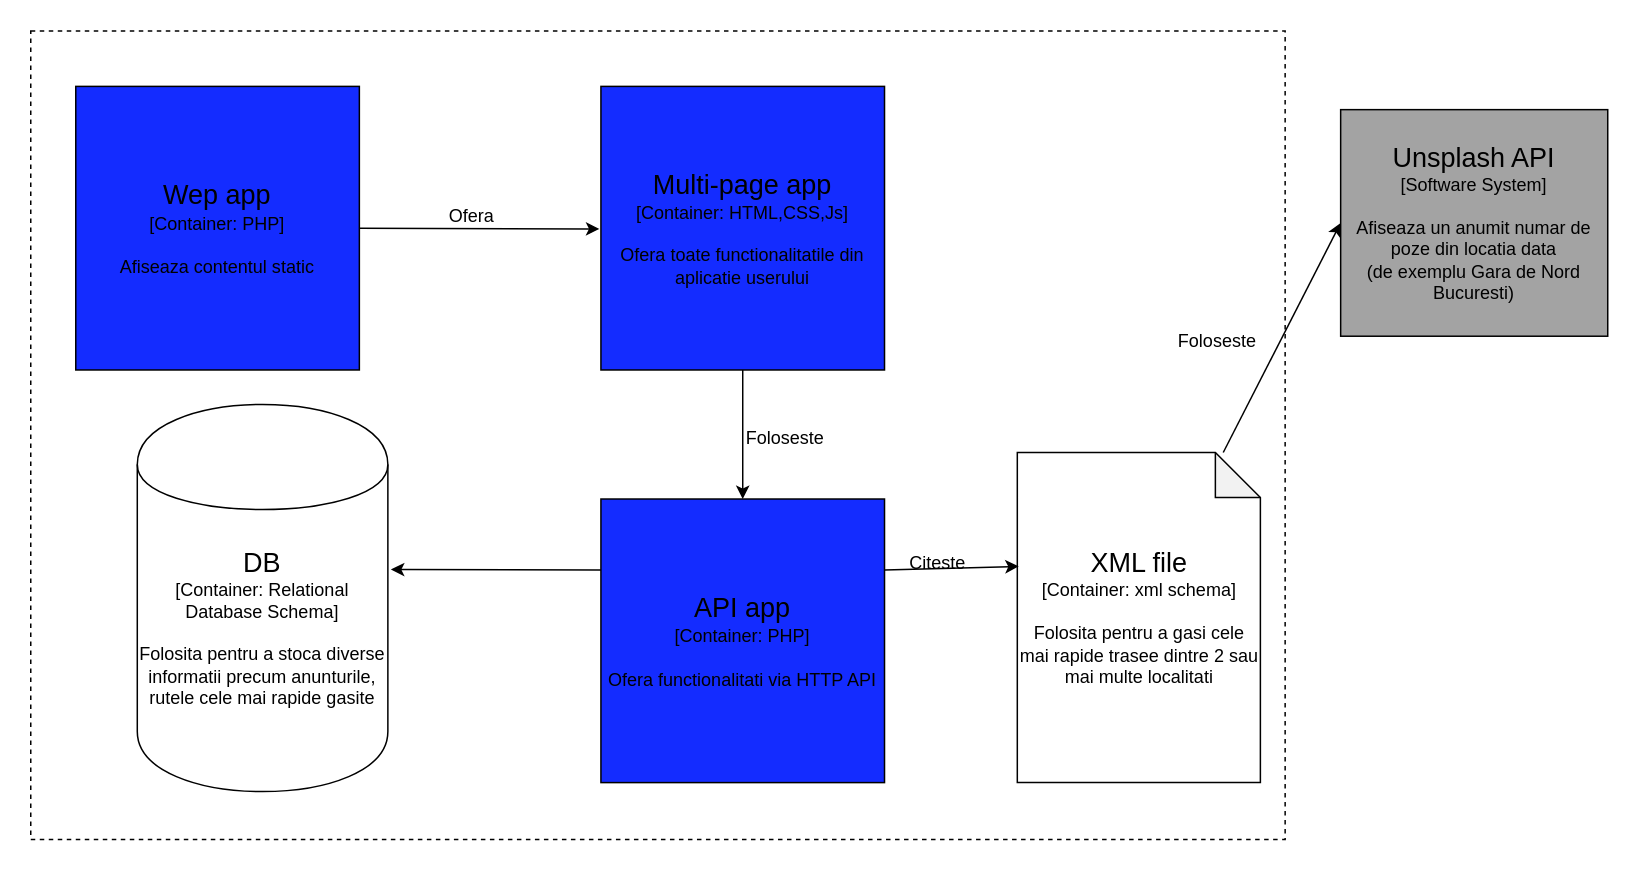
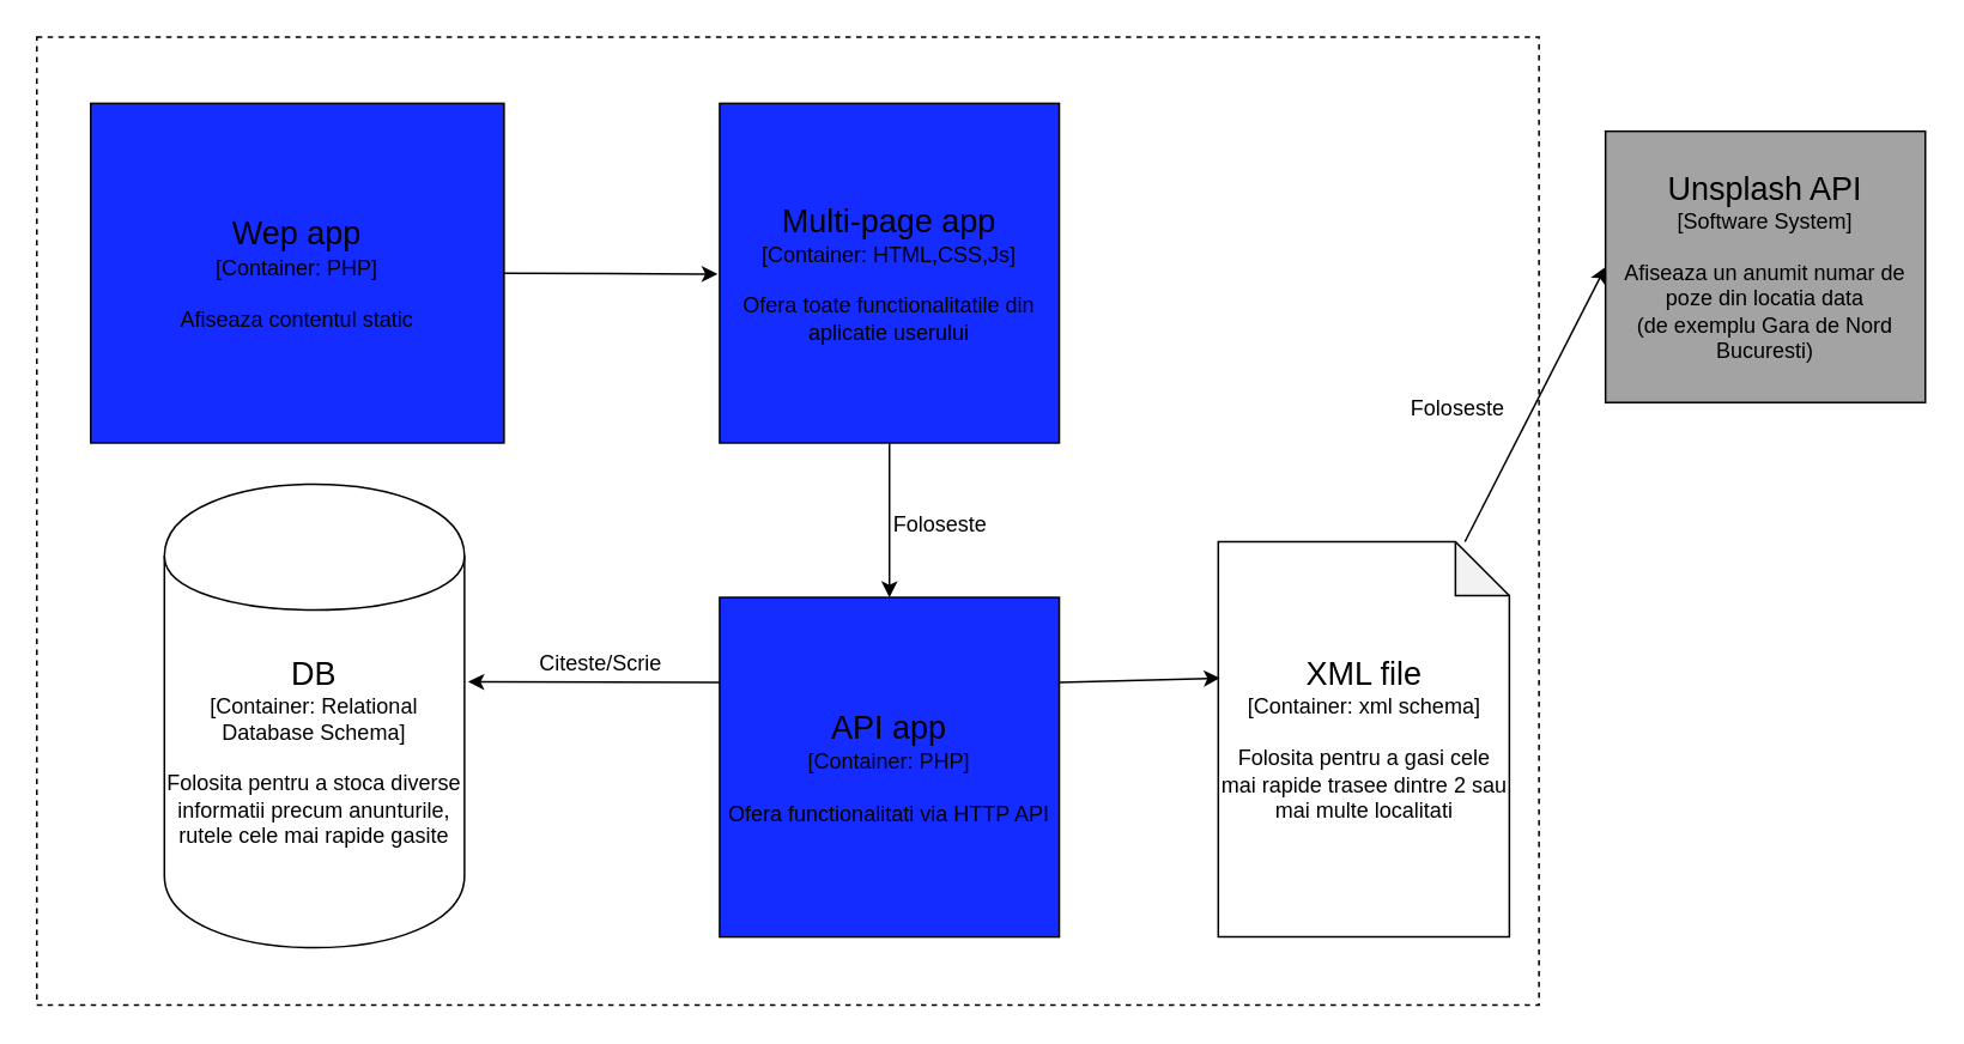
  <mxCell id="0" />
  <mxCell id="1" parent="0" />
  <mxCell id="2" value="" style="rounded=0;whiteSpace=wrap;html=1;fillColor=#FFFFFF;dashed=1;" vertex="1" parent="1"><mxGeometry x="20" y="20" width="836" height="539" as="geometry" /></mxCell>
- <mxCell id="3" value="&lt;div&gt;&lt;font style=&quot;font-size: 18px&quot;&gt;Wep app&lt;br&gt;&lt;/font&gt;&lt;/div&gt;&lt;div&gt;[Container: PHP]&lt;/div&gt;&lt;div&gt;&lt;br&gt;&lt;/div&gt;&lt;div&gt;Afiseaza contentul static&lt;br&gt;&lt;font style=&quot;font-size: 18px&quot;&gt;&lt;/font&gt;&lt;/div&gt;" style="whiteSpace=wrap;html=1;aspect=fixed;fillColor=#142CFF;" vertex="1" parent="1"><mxGeometry x="50" y="57" width="189" height="189" as="geometry" /></mxCell>
+ <mxCell id="3" value="&lt;div&gt;&lt;font style=&quot;font-size: 18px&quot;&gt;Wep app&lt;br&gt;&lt;/font&gt;&lt;/div&gt;&lt;div&gt;[Container: PHP]&lt;/div&gt;&lt;div&gt;&lt;br&gt;&lt;/div&gt;&lt;div&gt;Afiseaza contentul static&lt;br&gt;&lt;font style=&quot;font-size: 18px&quot;&gt;&lt;/font&gt;&lt;/div&gt;" style="whiteSpace=wrap;html=1;aspect=fixed;fillColor=#142CFF;" vertex="1" parent="1"><mxGeometry x="50" y="57" width="230" height="189" as="geometry" /></mxCell>
  <mxCell id="4" value="" style="endArrow=classic;html=1;exitX=1;exitY=0.5;exitDx=0;exitDy=0;" edge="1" parent="1" source="3"><mxGeometry width="50" height="50" relative="1" as="geometry"><mxPoint x="319" y="159" as="sourcePoint" /><mxPoint x="399" y="152" as="targetPoint" /></mxGeometry></mxCell>
- <mxCell id="5" value="Ofera" style="text;html=1;resizable=0;points=[];autosize=1;align=left;verticalAlign=top;spacingTop=-4;" vertex="1" parent="1"><mxGeometry x="297" y="134" width="40" height="14" as="geometry" /></mxCell>
  <mxCell id="6" value="&lt;div&gt;&lt;font style=&quot;font-size: 18px&quot;&gt;Multi-page app&lt;/font&gt;&lt;/div&gt;&lt;div&gt;[Container: HTML,CSS,Js]&lt;/div&gt;&lt;div&gt;&lt;br&gt;&lt;/div&gt;&lt;div&gt;Ofera toate functionalitatile din aplicatie userului&lt;br&gt;&lt;/div&gt;" style="whiteSpace=wrap;html=1;aspect=fixed;fillColor=#142CFF;" vertex="1" parent="1"><mxGeometry x="400" y="57" width="189" height="189" as="geometry" /></mxCell>
  <mxCell id="7" value="&lt;div&gt;&lt;font style=&quot;font-size: 18px&quot;&gt;API app&lt;br&gt;&lt;/font&gt;&lt;/div&gt;&lt;div&gt;[Container: PHP]&lt;/div&gt;&lt;div&gt;&lt;br&gt;&lt;/div&gt;&lt;div&gt;Ofera functionalitati via HTTP API&lt;br&gt;&lt;/div&gt;&lt;font style=&quot;font-size: 18px&quot;&gt;&lt;/font&gt;" style="whiteSpace=wrap;html=1;aspect=fixed;fillColor=#142CFF;" vertex="1" parent="1"><mxGeometry x="400" y="332" width="189" height="189" as="geometry" /></mxCell>
  <mxCell id="8" value="" style="endArrow=classic;html=1;exitX=0.5;exitY=1;exitDx=0;exitDy=0;entryX=0.5;entryY=0;entryDx=0;entryDy=0;" edge="1" parent="1" source="6" target="7"><mxGeometry width="50" height="50" relative="1" as="geometry"><mxPoint x="622" y="305" as="sourcePoint" /><mxPoint x="672" y="255" as="targetPoint" /></mxGeometry></mxCell>
  <mxCell id="9" value="Foloseste" style="text;html=1;resizable=0;points=[];autosize=1;align=left;verticalAlign=top;spacingTop=-4;" vertex="1" parent="1"><mxGeometry x="494.5" y="282" width="65" height="14" as="geometry" /></mxCell>
  <mxCell id="10" value="" style="endArrow=classic;html=1;exitX=0;exitY=0.25;exitDx=0;exitDy=0;" edge="1" parent="1" source="7"><mxGeometry width="50" height="50" relative="1" as="geometry"><mxPoint x="344" y="439" as="sourcePoint" /><mxPoint x="260" y="379" as="targetPoint" /></mxGeometry></mxCell>
  <mxCell id="11" value="&lt;div&gt;&lt;font style=&quot;font-size: 18px&quot;&gt;DB&lt;/font&gt;&lt;/div&gt;&lt;div&gt;[Container: Relational Database Schema]&lt;/div&gt;&lt;div&gt;&lt;br&gt;&lt;/div&gt;&lt;div&gt;Folosita pentru a stoca diverse informatii precum anunturile, rutele cele mai rapide gasite&lt;br&gt;&lt;/div&gt;" style="shape=cylinder;whiteSpace=wrap;html=1;boundedLbl=1;backgroundOutline=1;fillColor=#FFFFFF;" vertex="1" parent="1"><mxGeometry x="91" y="269" width="167" height="258" as="geometry" /></mxCell>
  <mxCell id="12" value="&lt;div&gt;&lt;font style=&quot;font-size: 18px&quot;&gt;XML file&lt;/font&gt;&lt;/div&gt;&lt;div&gt;[Container: xml schema]&lt;/div&gt;&lt;div&gt;&lt;br&gt;&lt;/div&gt;&lt;div&gt;Folosita pentru a gasi cele mai rapide trasee dintre 2 sau mai multe localitati&lt;br&gt;&lt;/div&gt;" style="shape=note;whiteSpace=wrap;html=1;backgroundOutline=1;darkOpacity=0.05;fillColor=#FFFFFF;" vertex="1" parent="1"><mxGeometry x="677.5" y="301" width="162" height="220" as="geometry" /></mxCell>
+ <mxCell id="13" value="Citeste/Scrie" style="text;html=1;resizable=0;points=[];autosize=1;align=left;verticalAlign=top;spacingTop=-4;" vertex="1" parent="1"><mxGeometry x="297.5" y="359" width="80" height="14" as="geometry" /></mxCell>
  <mxCell id="14" value="" style="endArrow=classic;html=1;exitX=1;exitY=0.25;exitDx=0;exitDy=0;entryX=0.006;entryY=0.345;entryDx=0;entryDy=0;entryPerimeter=0;" edge="1" parent="1" source="7" target="12"><mxGeometry width="50" height="50" relative="1" as="geometry"><mxPoint x="711" y="272" as="sourcePoint" /><mxPoint x="761" y="222" as="targetPoint" /></mxGeometry></mxCell>
- <mxCell id="15" value="Citeste" style="text;html=1;resizable=0;points=[];autosize=1;align=left;verticalAlign=top;spacingTop=-4;" vertex="1" parent="1"><mxGeometry x="604" y="365" width="49" height="14" as="geometry" /></mxCell>
  <mxCell id="16" value="&lt;div&gt;&lt;font style=&quot;font-size: 18px&quot;&gt;Unsplash API&lt;/font&gt;&lt;/div&gt;&lt;div&gt;[Software System]&lt;/div&gt;&lt;div&gt;&lt;br&gt;&lt;/div&gt;&lt;div&gt;Afiseaza un anumit numar de poze din locatia data &lt;br&gt;&lt;/div&gt;&lt;div&gt;(de exemplu Gara de Nord Bucuresti)&lt;br&gt;&lt;/div&gt;" style="rounded=0;whiteSpace=wrap;html=1;fillColor=#A3A3A3;" vertex="1" parent="1"><mxGeometry x="893" y="72.5" width="178" height="151" as="geometry" /></mxCell>
  <mxCell id="17" value="" style="endArrow=classic;html=1;entryX=0;entryY=0.5;entryDx=0;entryDy=0;" edge="1" parent="1" source="12" target="16"><mxGeometry width="50" height="50" relative="1" as="geometry"><mxPoint x="746" y="213" as="sourcePoint" /><mxPoint x="796" y="163" as="targetPoint" /></mxGeometry></mxCell>
  <mxCell id="18" value="Foloseste" style="text;html=1;resizable=0;points=[];autosize=1;align=left;verticalAlign=top;spacingTop=-4;" vertex="1" parent="1"><mxGeometry x="783" y="216.5" width="65" height="14" as="geometry" /></mxCell>
